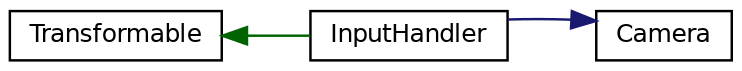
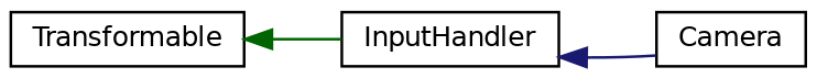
  digraph {
    rankdir=LR
    node [color=black fillcolor=white fontname=Helvetica fontsize=10 shape=record style=filled]
    edge [dir=back fontname=Helvetica fontsize=10 labelfontname=Helvetica labelfontsize=10 style=solid]
    n1 [height=0.2 label=InputHandler width=0.4]
    n2 [height=0.2 label=Camera width=0.4]
    n3 [height=0.2 label=Transformable width=0.4]
-   n2 -> n1 [color=midnightblue]
+   n1 -> n2 [color=midnightblue]
    n3 -> n1 [color=darkgreen]
  }
